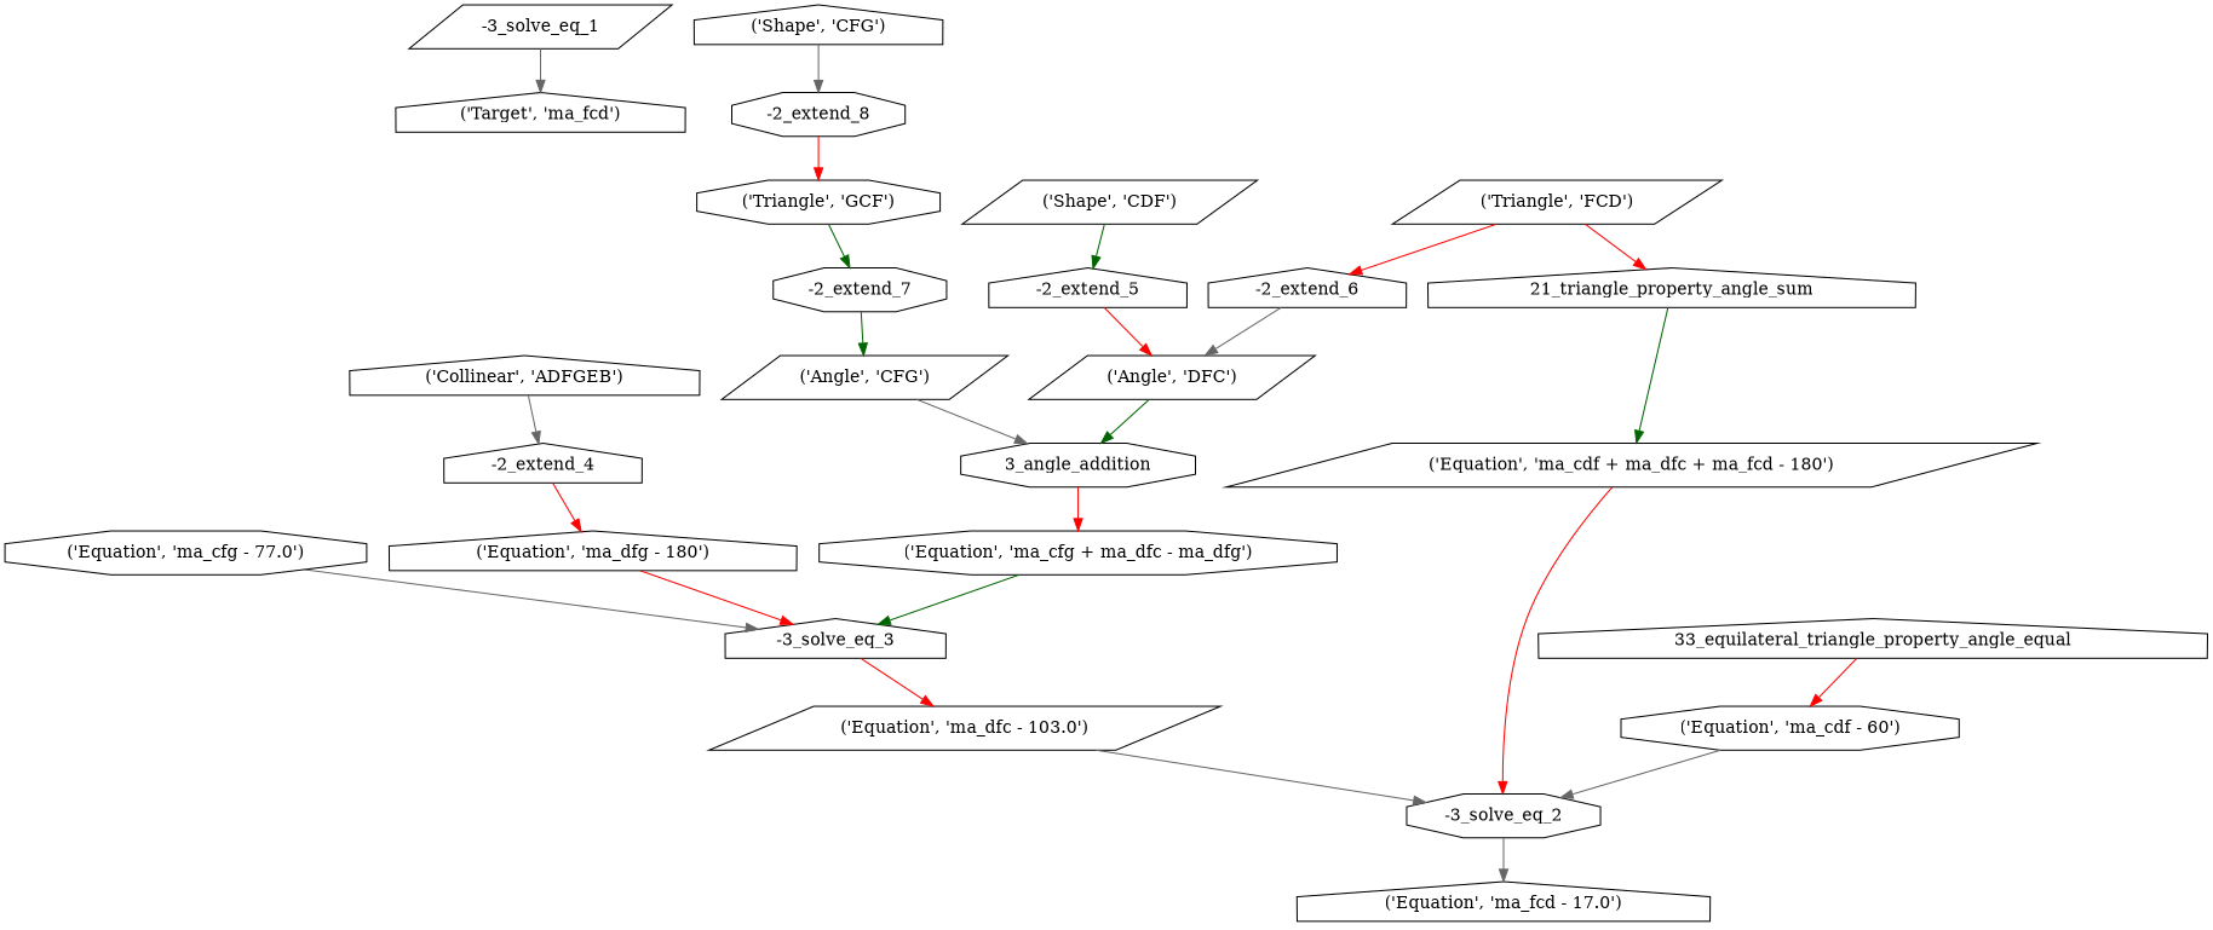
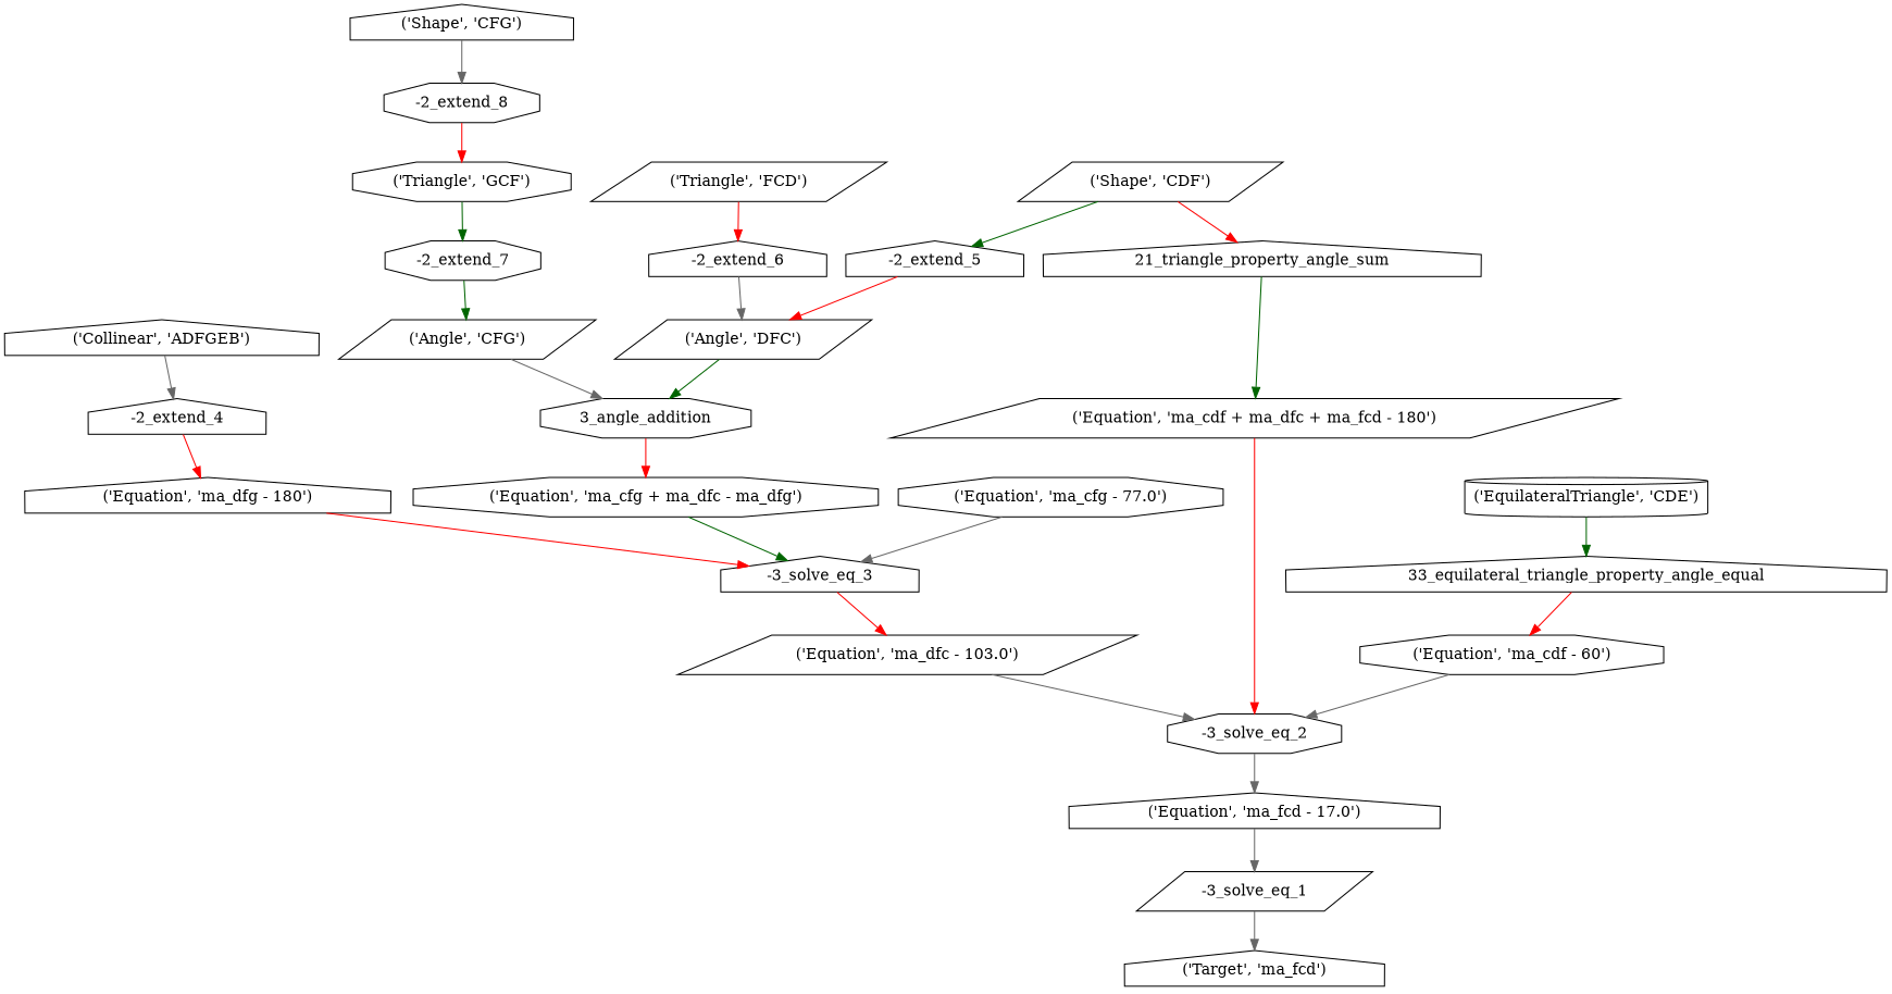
  digraph {
    node [shape=house]
    edge [color=gray40]
    n1 [label="('Target', 'ma_fcd')"]
    n2 [label="-3_solve_eq_1" shape=parallelogram]
    n3 [label="('Equation', 'ma_fcd - 17.0')"]
    n4 [label="-3_solve_eq_2" shape=octagon]
    n5 [label="('Equation', 'ma_dfc - 103.0')" shape=parallelogram]
    n6 [label="('Equation', 'ma_cdf - 60')" shape=octagon]
    n7 [label="('Equation', 'ma_cdf + ma_dfc + ma_fcd - 180')" shape=parallelogram]
    n8 [label="-3_solve_eq_3"]
    n9 [label="('Equation', 'ma_dfg - 180')"]
    n10 [label="('Equation', 'ma_cfg - 77.0')" shape=octagon]
    n11 [label="('Equation', 'ma_cfg + ma_dfc - ma_dfg')" shape=octagon]
    n12 [label="33_equilateral_triangle_property_angle_equal"]
+   n13 [label="('EquilateralTriangle', 'CDE')" shape=cylinder]
    n14 [label="21_triangle_property_angle_sum"]
    n15 [label="('Triangle', 'FCD')" shape=parallelogram]
    n16 [label="-2_extend_6"]
    n17 [label="('Angle', 'DFC')" shape=parallelogram]
    n18 [label="-2_extend_4"]
    n19 [label="('Collinear', 'ADFGEB')"]
    n20 [label="3_angle_addition" shape=octagon]
    n21 [label="('Angle', 'CFG')" shape=parallelogram]
    n22 [label="-2_extend_5"]
    n23 [label="('Shape', 'CDF')" shape=parallelogram]
    n24 [label="-2_extend_7" shape=octagon]
    n25 [label="('Triangle', 'GCF')" shape=octagon]
    n26 [label="-2_extend_8" shape=octagon]
    n27 [label="('Shape', 'CFG')"]
    n2 -> n1
+   n3 -> n2
    n4 -> n3
    n5 -> n4
    n6 -> n4
    n7 -> n4 [color=red]
    n8 -> n5 [color=red]
    n9 -> n8 [color=red]
    n10 -> n8
    n11 -> n8 [color=darkgreen]
    n12 -> n6 [color=red]
+   n13 -> n12 [color=darkgreen]
    n14 -> n7 [color=darkgreen]
-   n15 -> n14 [color=red]
+   n23 -> n14 [color=red]
    n15 -> n16 [color=red]
    n16 -> n17
    n17 -> n20 [color=darkgreen]
    n18 -> n9 [color=red]
    n19 -> n18
    n20 -> n11 [color=red]
    n21 -> n20
    n22 -> n17 [color=red]
    n23 -> n22 [color=darkgreen]
    n24 -> n21 [color=darkgreen]
    n25 -> n24 [color=darkgreen]
    n26 -> n25 [color=red]
    n27 -> n26
  }
